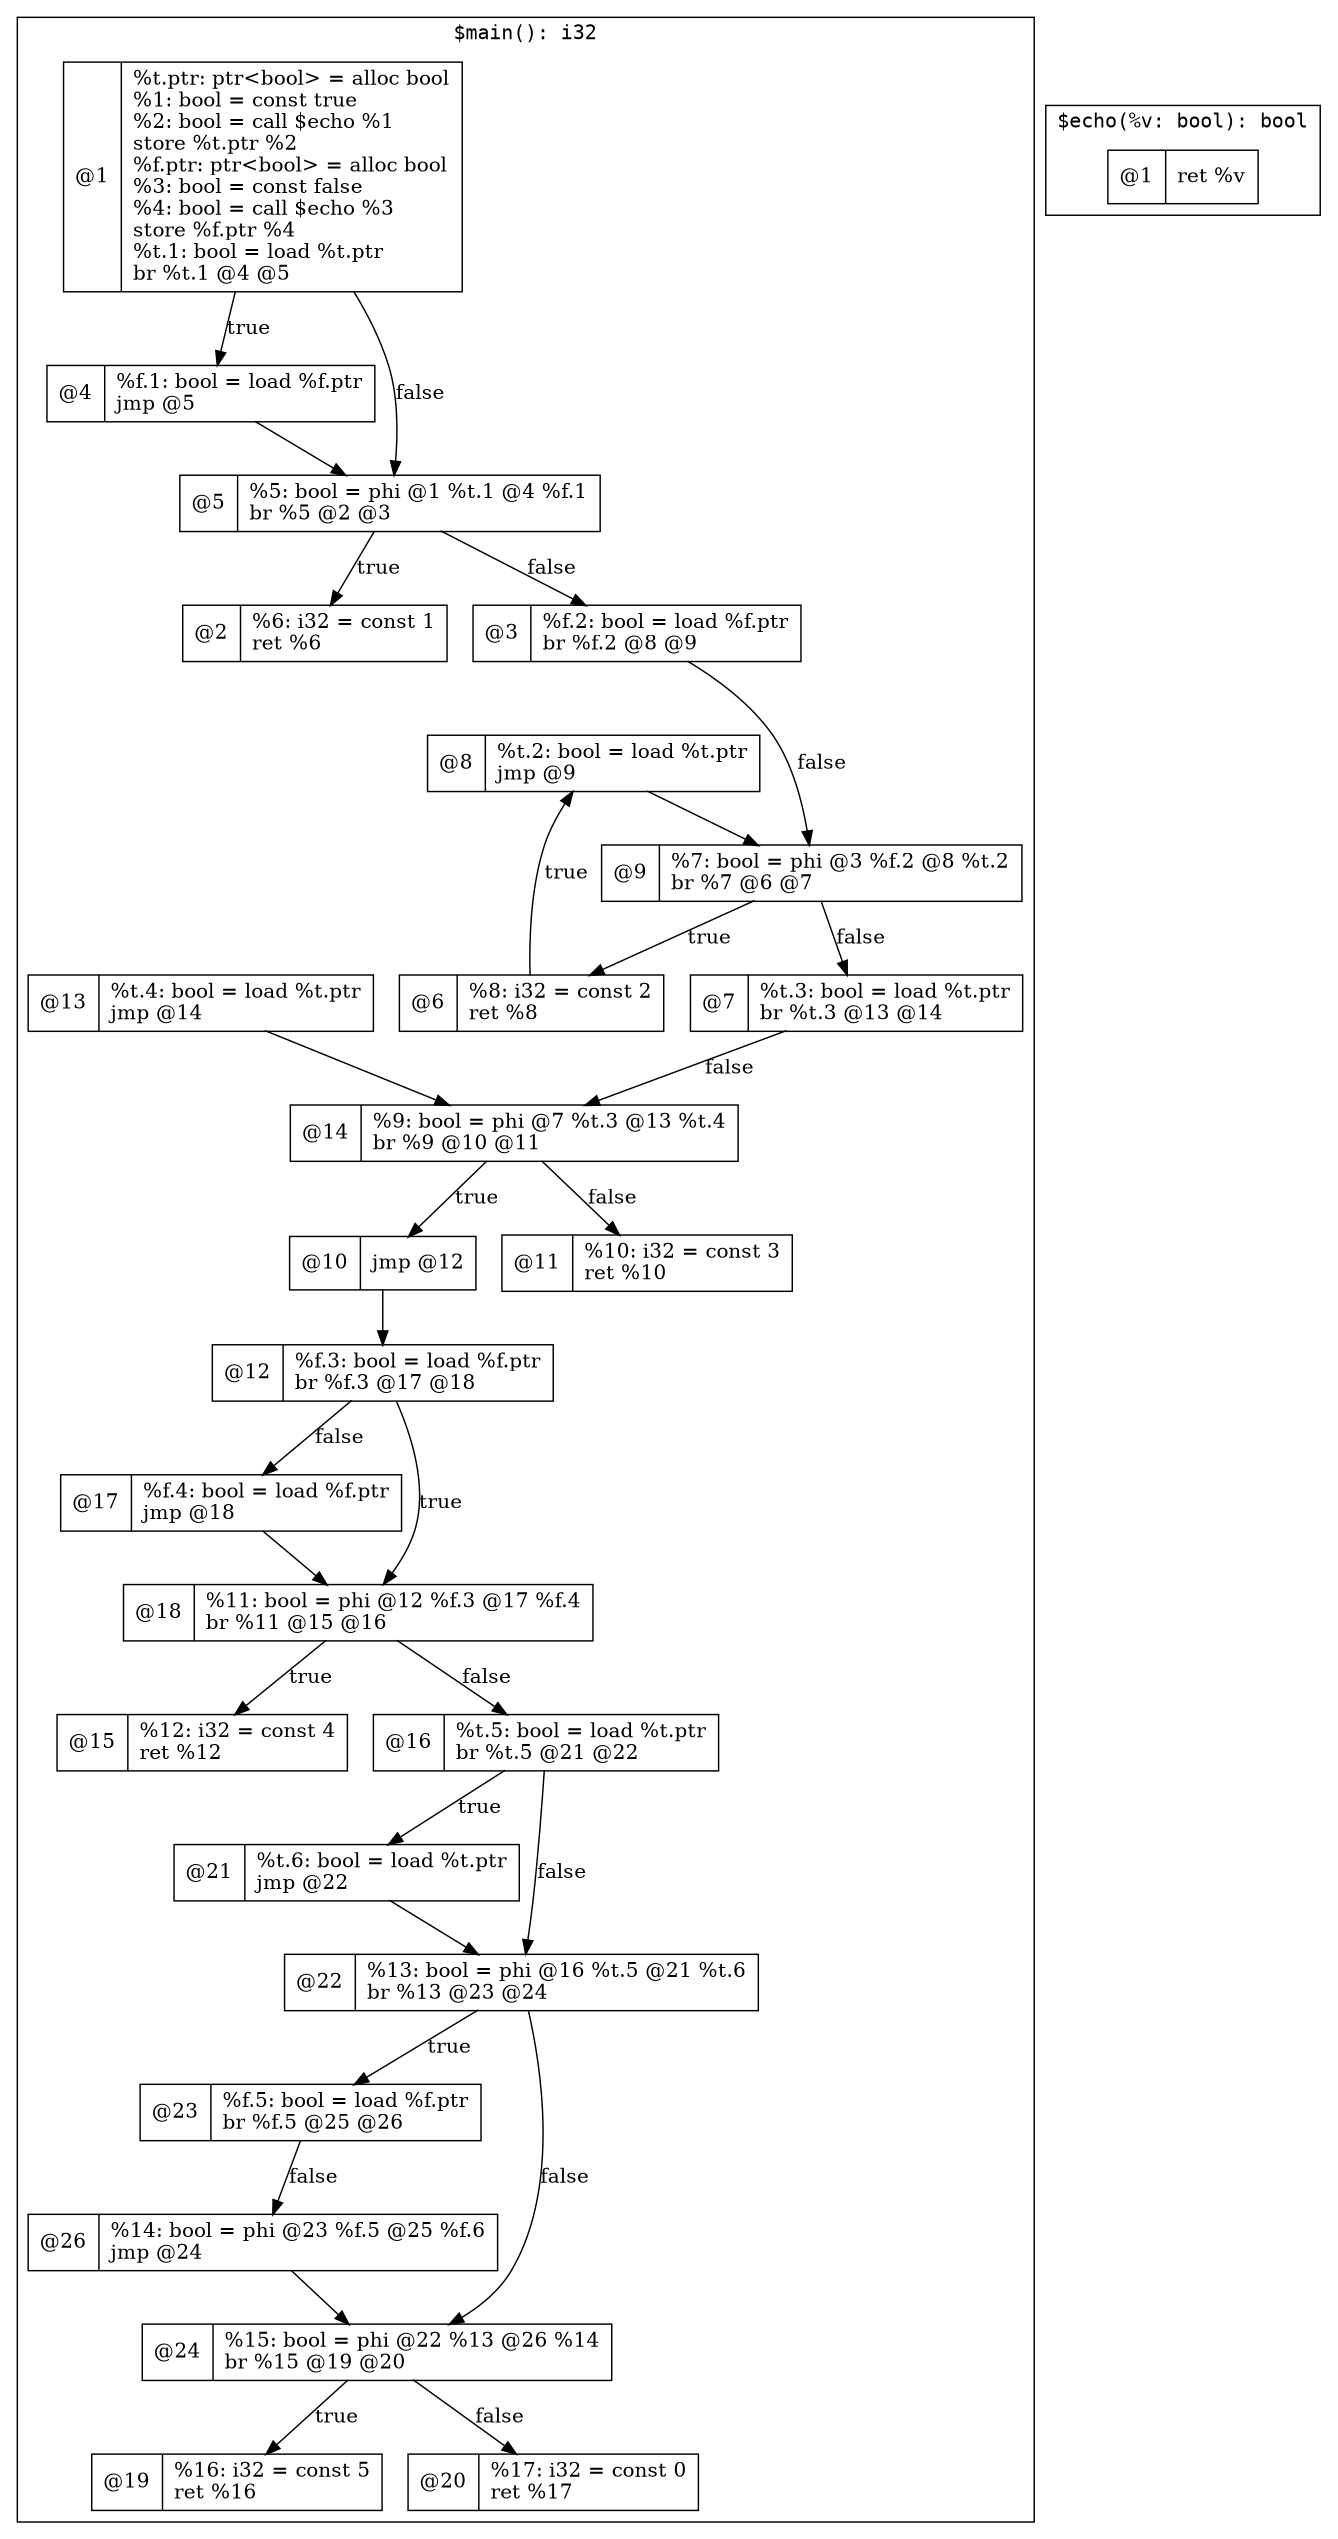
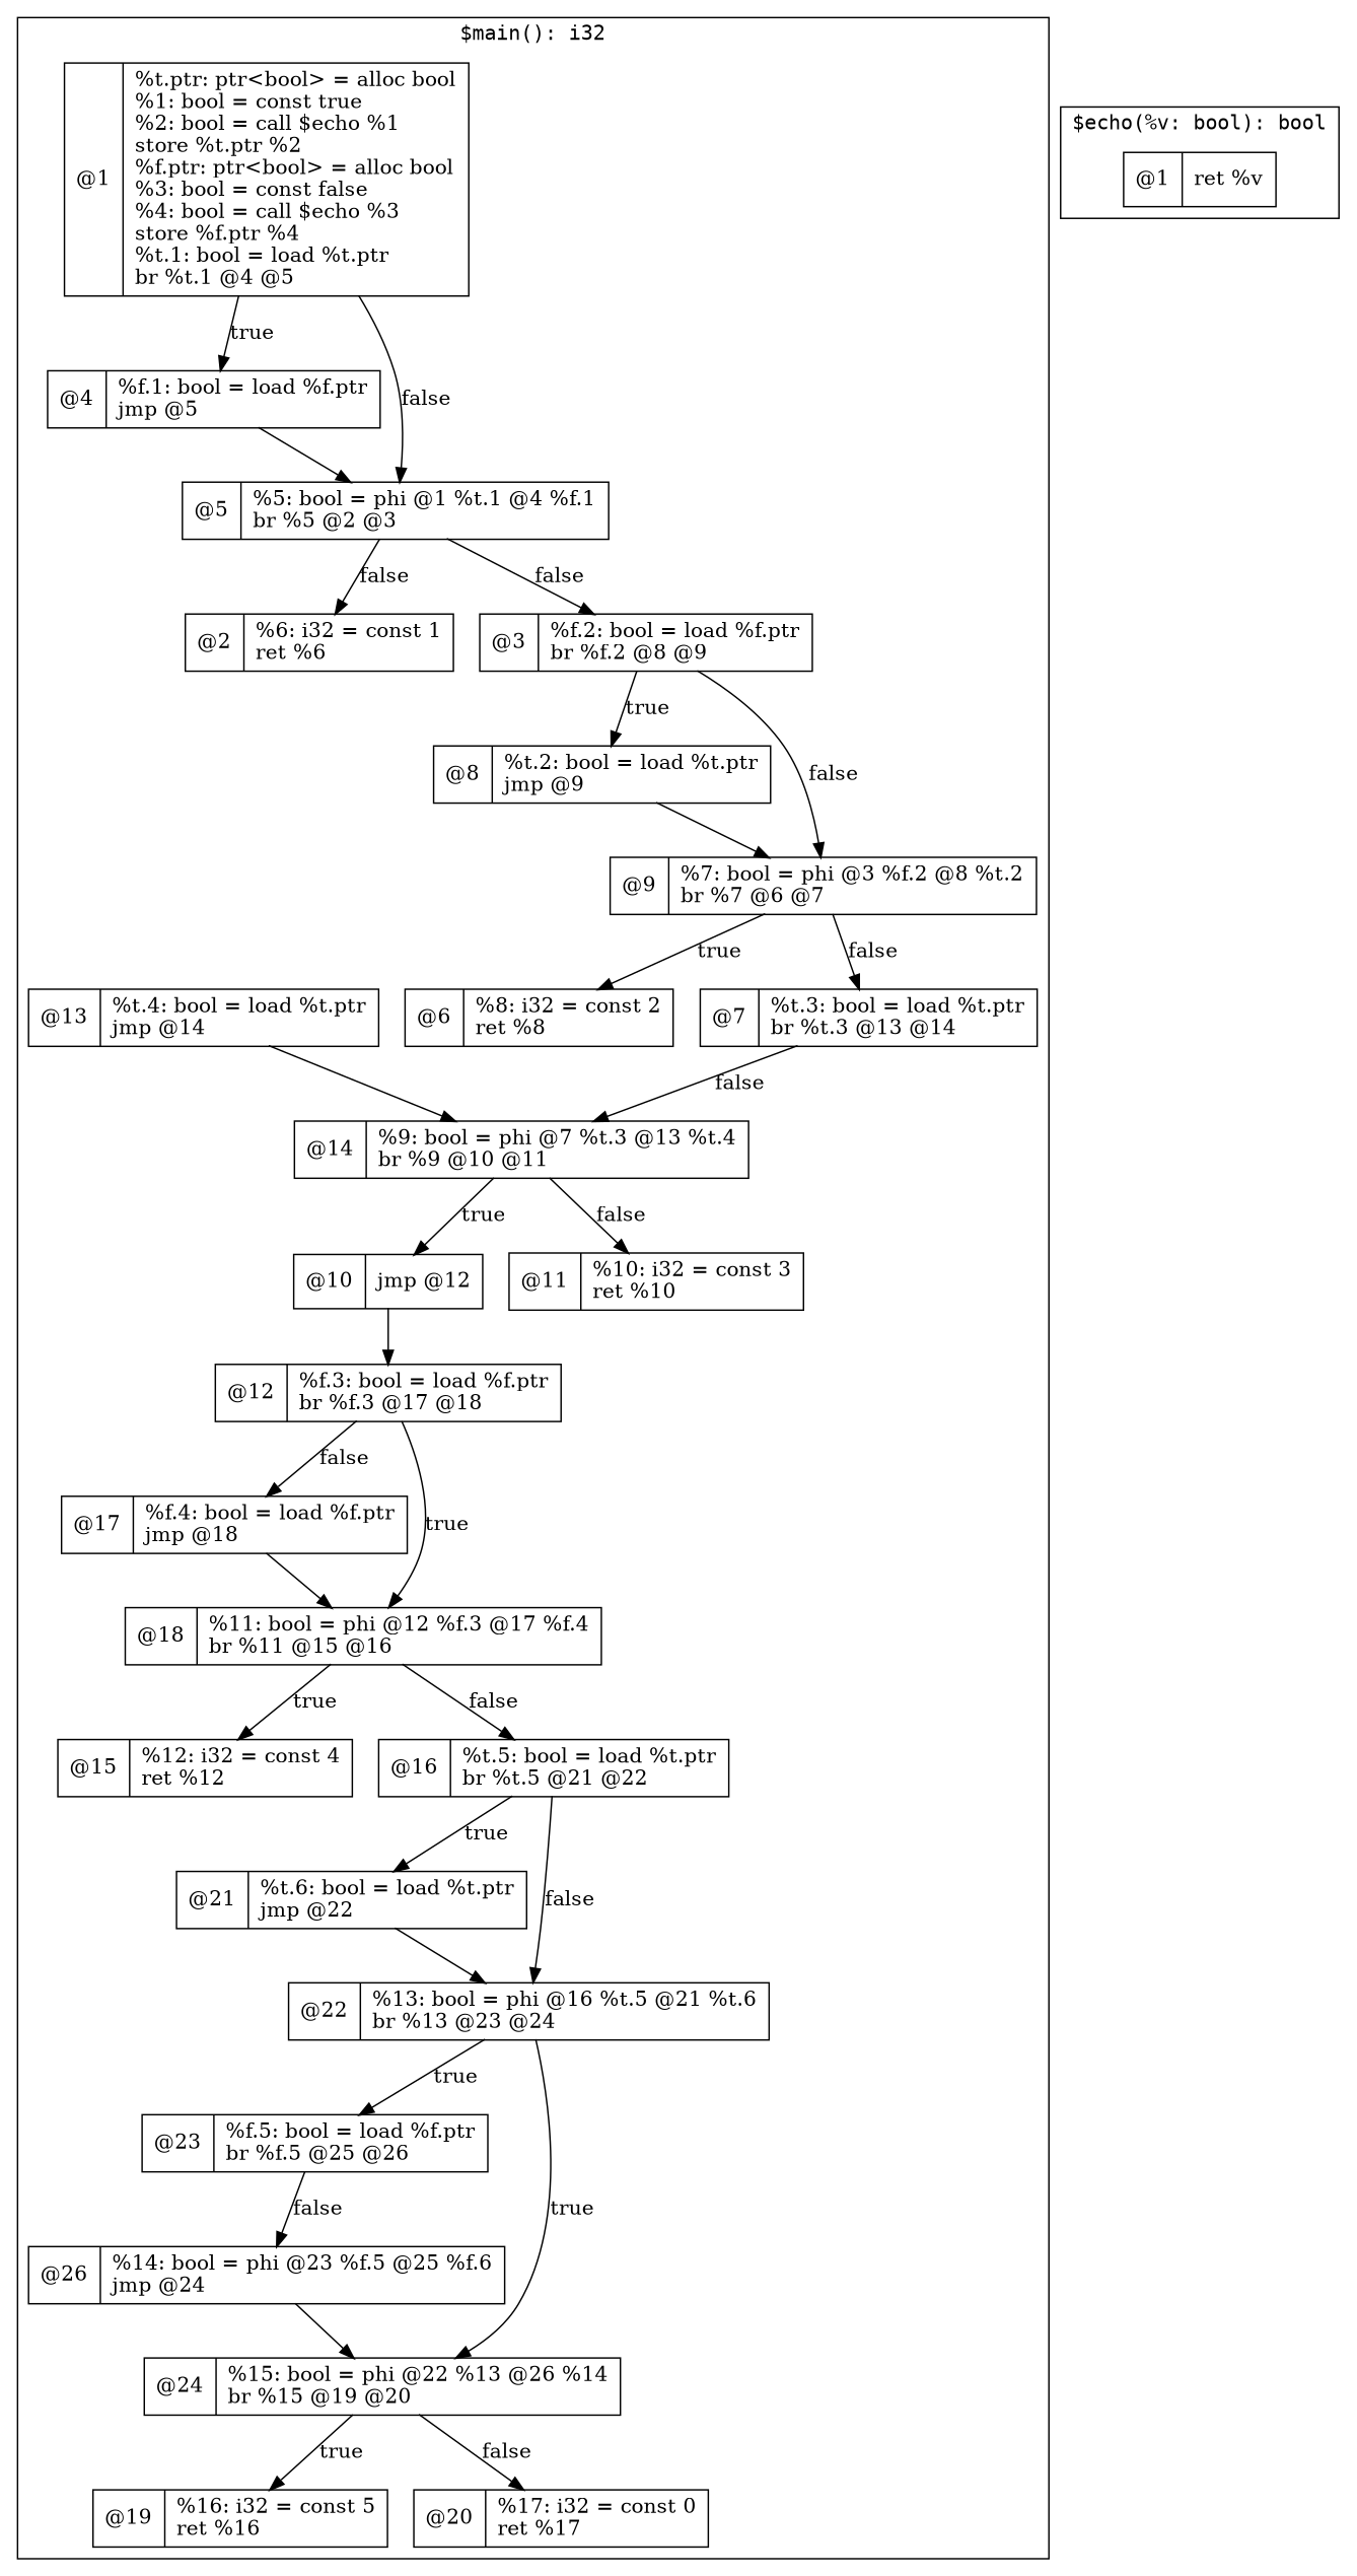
  digraph {
    fontname=monospace
    node [shape=record]
    n1 [label="@1|%t.ptr: ptr&lt;bool&gt; = alloc bool\l%1: bool = const true\l%2: bool = call $echo %1\lstore %t.ptr %2\l%f.ptr: ptr&lt;bool&gt; = alloc bool\l%3: bool = const false\l%4: bool = call $echo %3\lstore %f.ptr %4\l%t.1: bool = load %t.ptr\lbr %t.1 @4 @5\l"]
    n2 [label="@4|%f.1: bool = load %f.ptr\ljmp @5\l"]
    n3 [label="@5|%5: bool = phi @1 %t.1 @4 %f.1\lbr %5 @2 @3\l"]
    n4 [label="@2|%6: i32 = const 1\lret %6\l"]
    n5 [label="@3|%f.2: bool = load %f.ptr\lbr %f.2 @8 @9\l"]
    n6 [label="@8|%t.2: bool = load %t.ptr\ljmp @9\l"]
    n7 [label="@9|%7: bool = phi @3 %f.2 @8 %t.2\lbr %7 @6 @7\l"]
    n8 [label="@6|%8: i32 = const 2\lret %8\l"]
    n9 [label="@7|%t.3: bool = load %t.ptr\lbr %t.3 @13 @14\l"]
    n10 [label="@13|%t.4: bool = load %t.ptr\ljmp @14\l"]
    n11 [label="@14|%9: bool = phi @7 %t.3 @13 %t.4\lbr %9 @10 @11\l"]
    n12 [label="@10|jmp @12\l"]
    n13 [label="@11|%10: i32 = const 3\lret %10\l"]
    n14 [label="@12|%f.3: bool = load %f.ptr\lbr %f.3 @17 @18\l"]
    n15 [label="@17|%f.4: bool = load %f.ptr\ljmp @18\l"]
    n16 [label="@18|%11: bool = phi @12 %f.3 @17 %f.4\lbr %11 @15 @16\l"]
    n17 [label="@15|%12: i32 = const 4\lret %12\l"]
    n18 [label="@16|%t.5: bool = load %t.ptr\lbr %t.5 @21 @22\l"]
    n19 [label="@21|%t.6: bool = load %t.ptr\ljmp @22\l"]
    n20 [label="@22|%13: bool = phi @16 %t.5 @21 %t.6\lbr %13 @23 @24\l"]
    n21 [label="@23|%f.5: bool = load %f.ptr\lbr %f.5 @25 @26\l"]
    n22 [label="@24|%15: bool = phi @22 %13 @26 %14\lbr %15 @19 @20\l"]
    n23 [label="@19|%16: i32 = const 5\lret %16\l"]
    n24 [label="@20|%17: i32 = const 0\lret %17\l"]
    n25 [label="@26|%14: bool = phi @23 %f.5 @25 %f.6\ljmp @24\l"]
    n26 [label="@1|ret %v\l"]
    subgraph cluster_1 {
      label="$main(): i32"
      n1
      n2
      n3
      n4
      n5
      n6
      n7
      n8
      n9
      n10
      n11
      n12
      n13
      n14
      n15
      n16
      n17
      n18
      n19
      n20
      n21
      n22
      n23
      n24
      n25
    }
    subgraph cluster_2 {
      label="$echo(%v: bool): bool"
      n26
    }
    n1 -> n2 [label=true]
    n1 -> n3 [label=false]
    n2 -> n3
-   n3 -> n4 [label=true]
+   n3 -> n4 [label=false]
    n3 -> n5 [label=false]
-   n8 -> n6 [label=true]
+   n5 -> n6 [label=true]
    n5 -> n7 [label=false]
    n6 -> n7
    n7 -> n8 [label=true]
    n7 -> n9 [label=false]
    n9 -> n11 [label=false]
    n10 -> n11
    n11 -> n12 [label=true]
    n11 -> n13 [label=false]
    n12 -> n14
    n14 -> n15 [label=false]
    n14 -> n16 [label=true]
    n15 -> n16
    n16 -> n17 [label=true]
    n16 -> n18 [label=false]
    n18 -> n19 [label=true]
    n18 -> n20 [label=false]
    n19 -> n20
    n20 -> n21 [label=true]
-   n20 -> n22 [label=false]
+   n20 -> n22 [label=true]
    n21 -> n25 [label=false]
    n22 -> n23 [label=true]
    n22 -> n24 [label=false]
    n25 -> n22
  }
